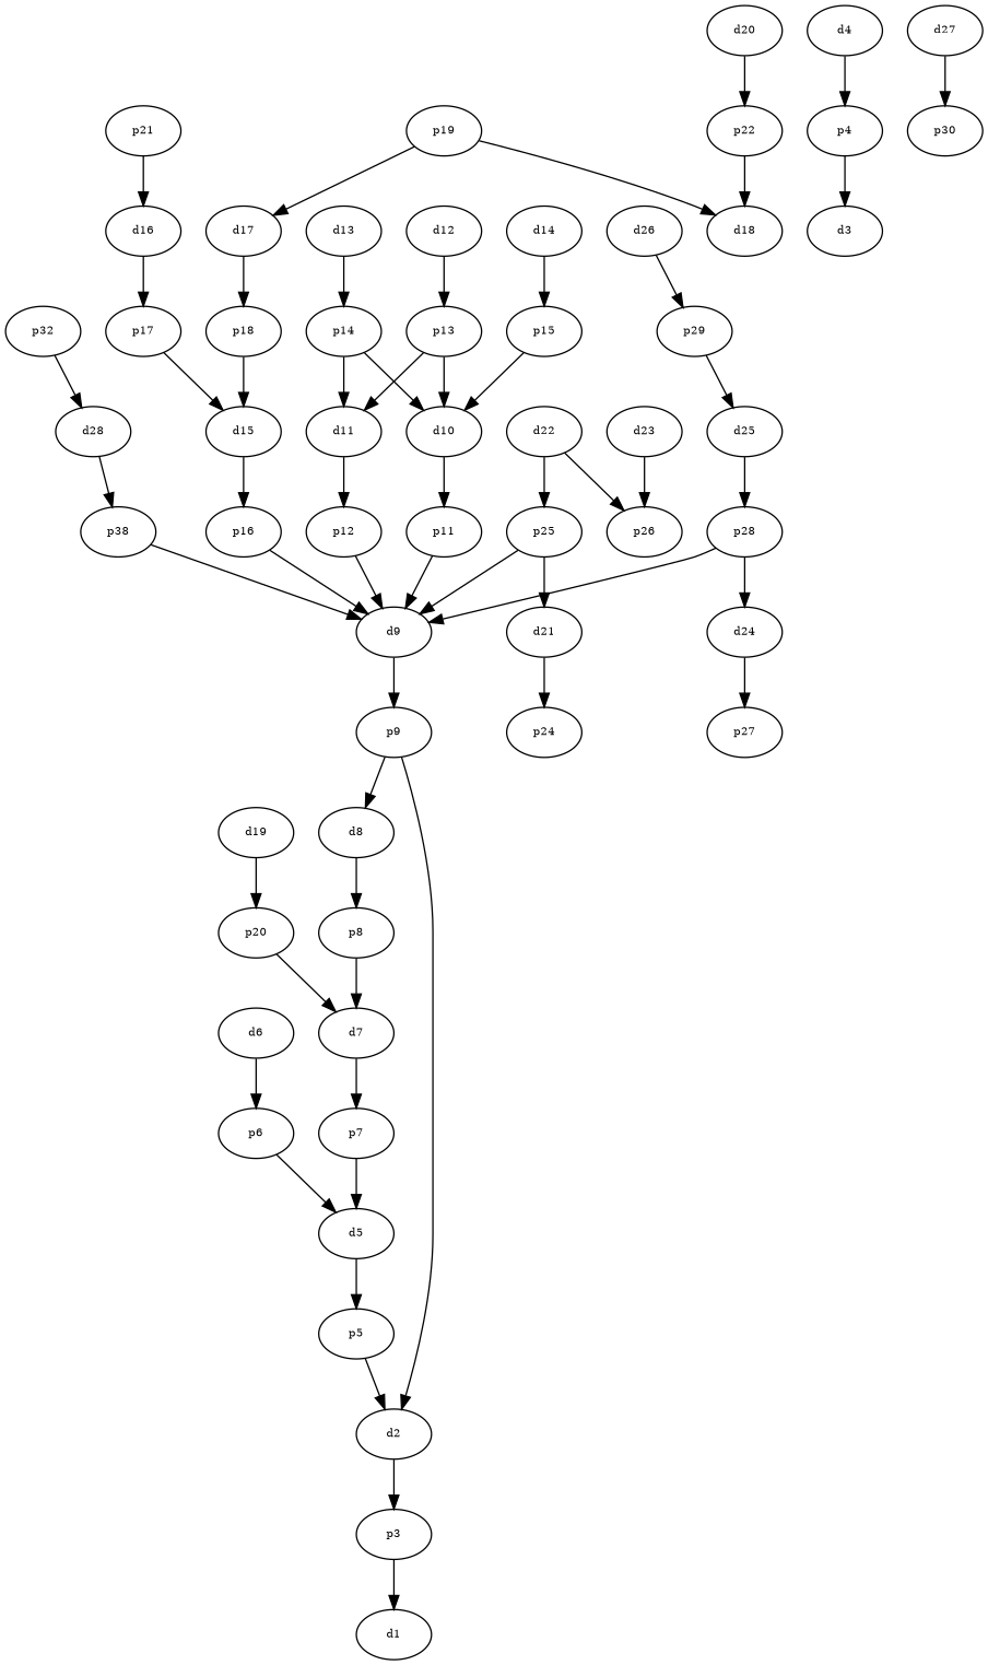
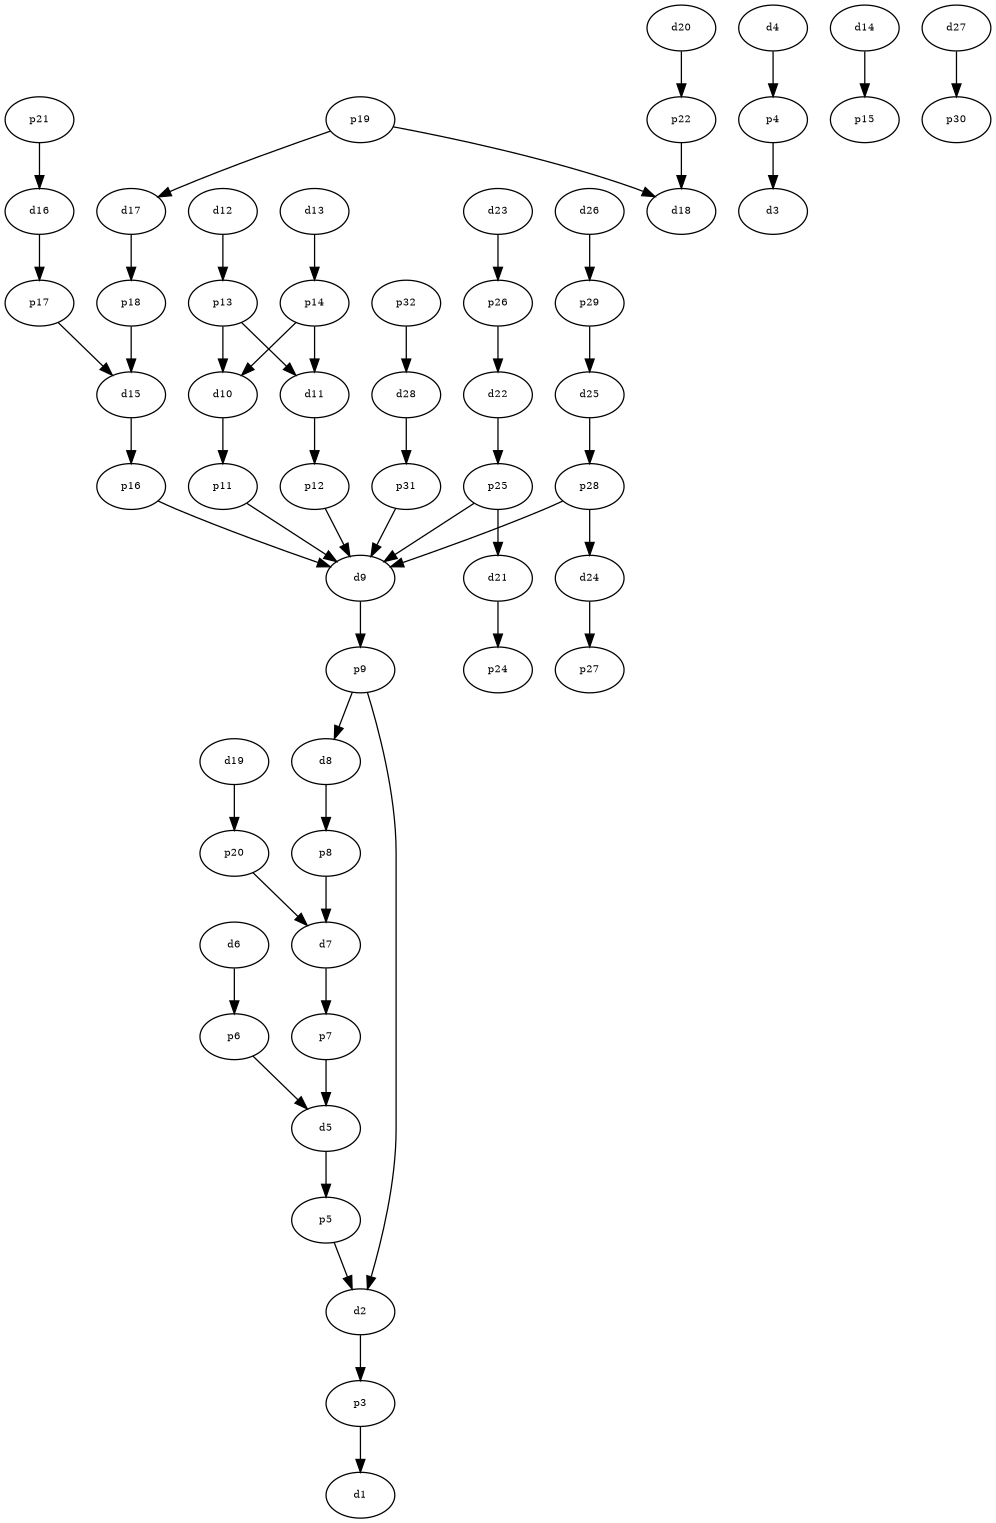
  digraph {
    node [fontsize=8]
    edge [fontsize=8]
    n1 [label=p3]
    n2 [label=d1]
    n3 [label=p4]
    n4 [label=d3]
    n5 [label=p5]
    n6 [label=d2]
    n7 [label=p6]
    n8 [label=d5]
    n9 [label=p7]
    n10 [label=p8]
    n11 [label=d7]
    n12 [label=p9]
    n13 [label=d8]
    n14 [label=p11]
    n15 [label=d9]
    n16 [label=p12]
    n17 [label=p13]
    n18 [label=d10]
    n19 [label=d11]
    n20 [label=p14]
    n21 [label=p15]
    n22 [label=p16]
    n23 [label=p17]
    n24 [label=d15]
    n25 [label=p18]
    n26 [label=p19]
    n27 [label=d17]
    n28 [label=d18]
    n29 [label=p20]
    n30 [label=p21]
    n31 [label=d16]
    n32 [label=p22]
    n33 [label=p25]
    n34 [label=d21]
    n35 [label=p24]
    n36 [label=p26]
    n37 [label=d22]
    n38 [label=p28]
    n39 [label=d24]
    n40 [label=p27]
    n41 [label=p29]
    n42 [label=d25]
-   n43 [label=p38]
+   n43 [label=p31]
    n44 [label=d27]
    n45 [label=p30]
    n46 [label=p32]
    n47 [label=d28]
    n48 [label=d4]
    n49 [label=d6]
    n50 [label=d12]
    n51 [label=d13]
    n52 [label=d14]
    n53 [label=d19]
    n54 [label=d20]
    n55 [label=d23]
    n56 [label=d26]
    n1 -> n2
    n3 -> n4
    n5 -> n6
    n6 -> n1
    n7 -> n8
    n8 -> n5
    n9 -> n8
    n10 -> n11
    n11 -> n9
    n12 -> n6
    n12 -> n13
    n13 -> n10
    n14 -> n15
    n15 -> n12
    n16 -> n15
    n17 -> n18
    n17 -> n19
    n18 -> n14
    n19 -> n16
    n20 -> n18
    n20 -> n19
-   n21 -> n18
    n22 -> n15
    n23 -> n24
    n24 -> n22
    n25 -> n24
    n26 -> n27
    n26 -> n28
    n27 -> n25
    n29 -> n11
    n30 -> n31
    n31 -> n23
    n32 -> n28
    n33 -> n15
    n33 -> n34
    n34 -> n35
-   n37 -> n36
+   n36 -> n37
    n37 -> n33
    n38 -> n15
    n38 -> n39
    n39 -> n40
    n41 -> n42
    n42 -> n38
    n43 -> n15
    n44 -> n45
    n46 -> n47
    n47 -> n43
    n48 -> n3
    n49 -> n7
    n50 -> n17
    n51 -> n20
    n52 -> n21
    n53 -> n29
    n54 -> n32
    n55 -> n36
    n56 -> n41
  }
